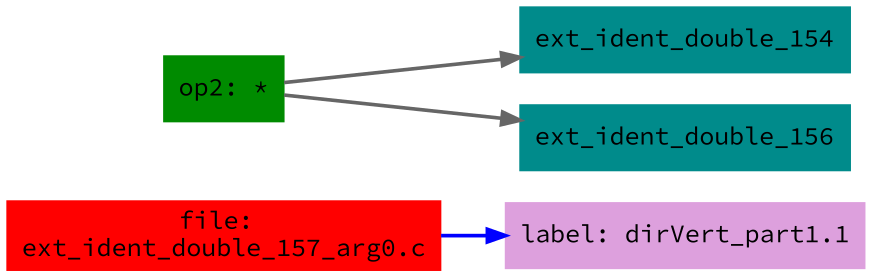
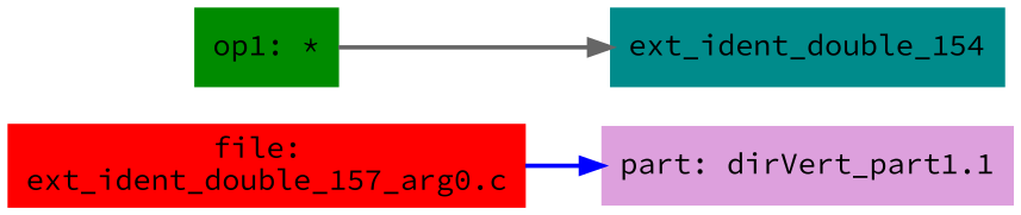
  digraph {
    fontname="Source Code Pro"
    rankdir=LR
    node [color=cyan4 fontname="Source Code Pro" shape=box style=filled]
    edge [color=gray40 fontname="Source Code Pro" style=bold]
    n1 [color=red label="file: \next_ident_double_157_arg0.c"]
-   n2 [color=plum label="label: dirVert_part1.1"]
-   n3 [color=green4 label="op2: *"]
+   n2 [color=plum label="part: dirVert_part1.1"]
+   n3 [color=green4 label="op1: *"]
    n4 [label=ext_ident_double_154]
-   n5 [label=ext_ident_double_156]
    n1 -> n2 [color=blue]
    n3 -> n4
-   n3 -> n5
  }
